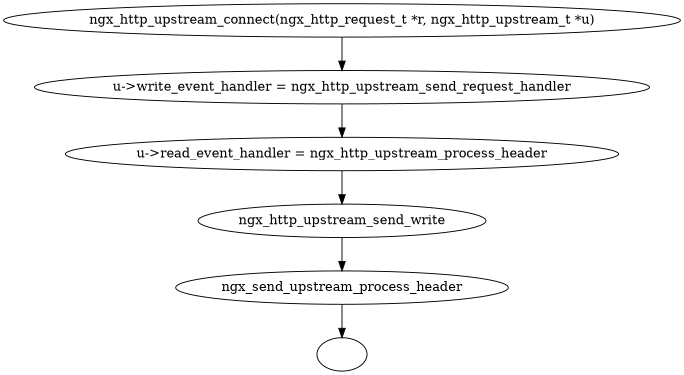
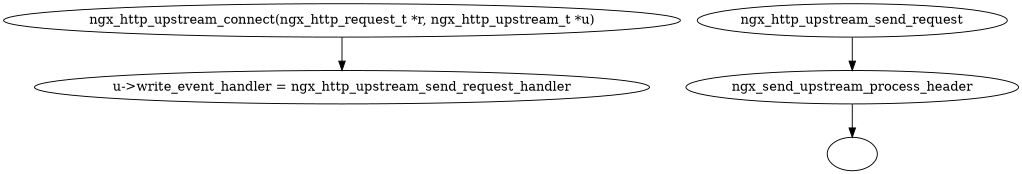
  digraph {
    fontname="DejaVu Serif"
    node [fontname="DejaVu Serif"]
    edge [fontname="DejaVu Serif"]
    "ngx_http_upstream_connect(ngx_http_request_t *r, ngx_http_upstream_t *u)"
    "u->write_event_handler = ngx_http_upstream_send_request_handler"
-   "u->read_event_handler = ngx_http_upstream_process_header"
-   ngx_http_upstream_send_request [label=ngx_http_upstream_send_write]
+   ngx_http_upstream_send_request
    n5 [label=ngx_send_upstream_process_header]
    ""
    "ngx_http_upstream_connect(ngx_http_request_t *r, ngx_http_upstream_t *u)" -> "u->write_event_handler = ngx_http_upstream_send_request_handler"
-   "u->write_event_handler = ngx_http_upstream_send_request_handler" -> "u->read_event_handler = ngx_http_upstream_process_header"
-   "u->read_event_handler = ngx_http_upstream_process_header" -> ngx_http_upstream_send_request
    ngx_http_upstream_send_request -> n5
    n5 -> ""
  }
